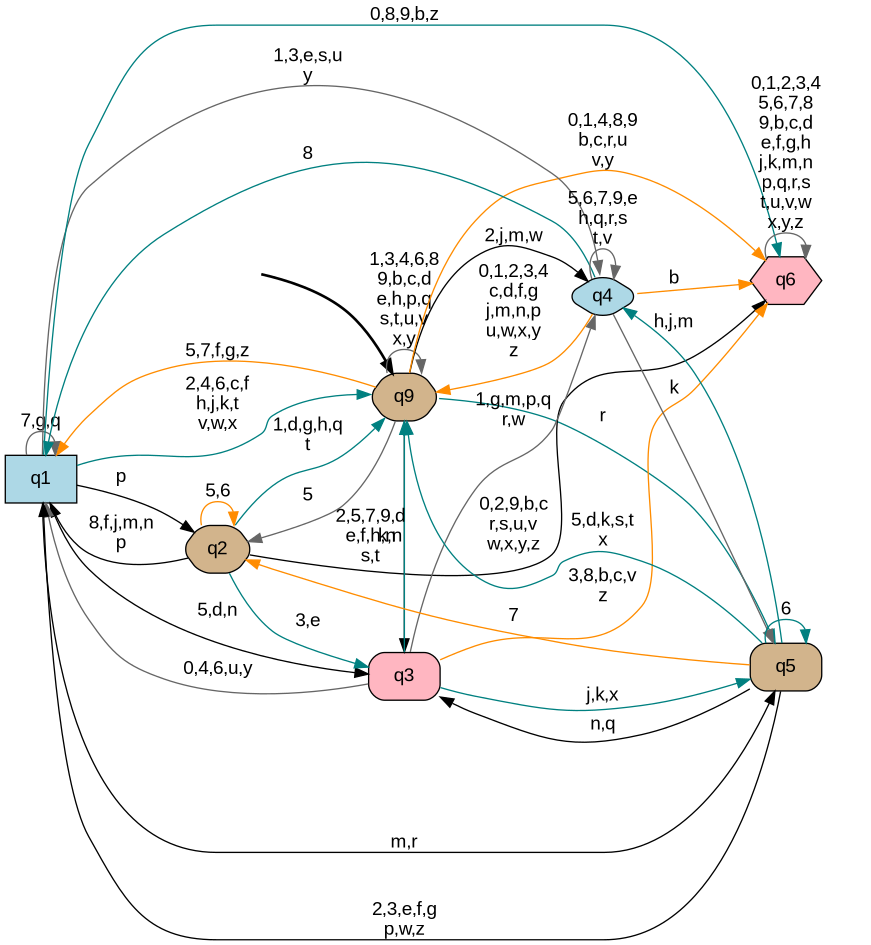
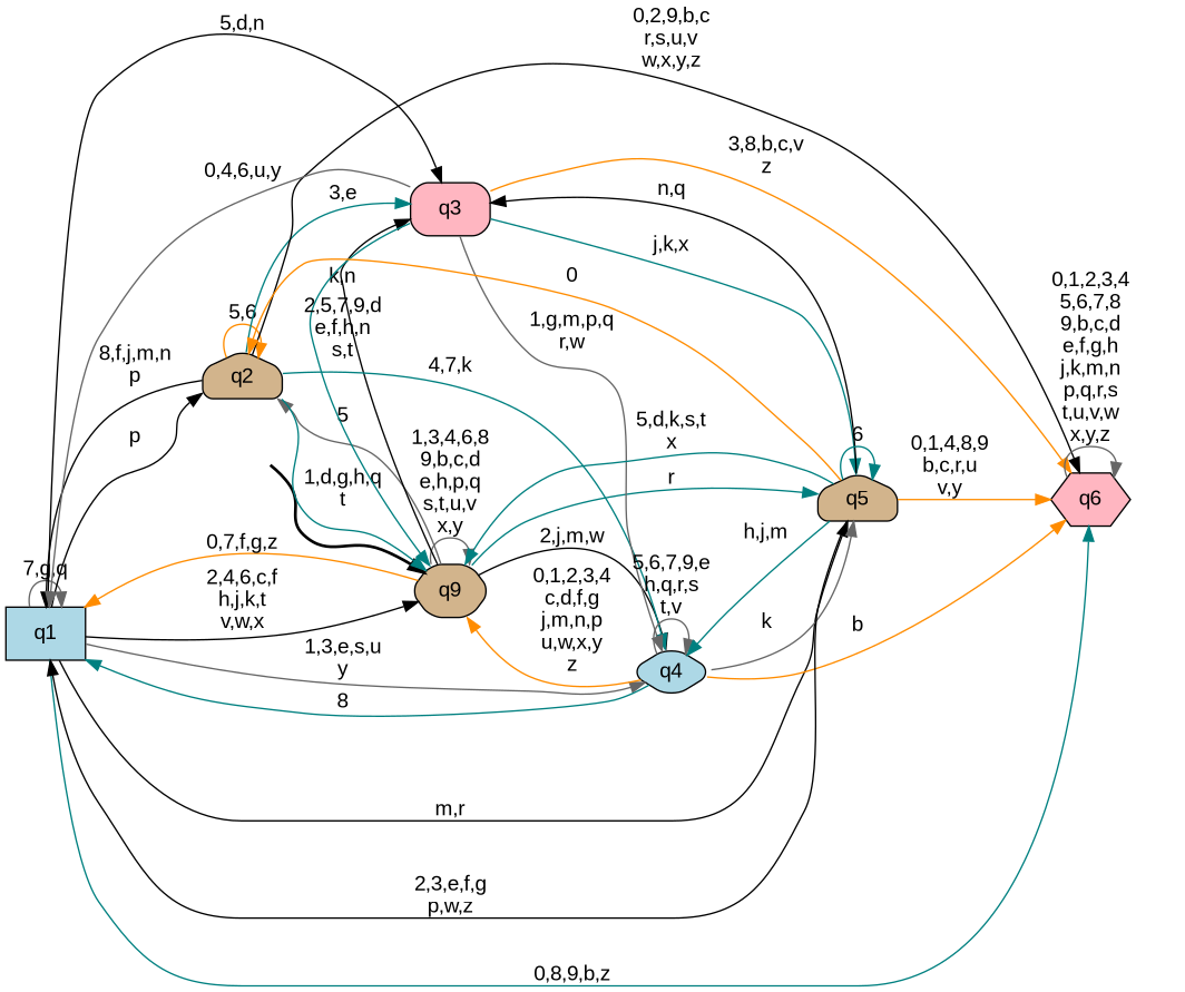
  digraph {
    fontname="Liberation Sans"
    rankdir=LR
    node [fontname="Liberation Sans" shape=hexagon style="rounded,filled" color=black fillcolor=tan]
    edge [color=teal fontname="Liberation Sans"]
    __start0 [height=0 shape=none style=invis width=0 color="" fillcolor=""]
    n2 [label=q9]
    n3 [fillcolor=lightblue label=q1 shape=box style=filled]
-   n4 [label=q2]
+   n4 [label=q2 shape=house]
    n5 [fillcolor=lightpink label=q3 shape=box]
    n6 [fillcolor=lightblue label=q4 shape=diamond]
-   n7 [label=q5 shape=box]
+   n7 [label=q5 shape=house]
    n8 [fillcolor=lightpink label=q6 style=filled]
    subgraph cluster_1 {
      nodesep=0.15
      ranksep=0.15
      style=invis
      __start0
      n2
    }
    __start0 -> n2 [color=black penwidth=2]
    n2 -> n2 [color=gray40 label="1,3,4,6,8\n9,b,c,d\ne,h,p,q\ns,t,u,v\nx,y"]
-   n2 -> n3 [color=darkorange label="5,7,f,g,z"]
+   n2 -> n3 [color=darkorange label="0,7,f,g,z"]
    n2 -> n4 [color=gray40 label=5]
    n2 -> n5 [color=black label="k,n"]
    n2 -> n6 [color=black label="2,j,m,w"]
    n2 -> n7 [label=r]
-   n3 -> n2 [label="2,4,6,c,f\nh,j,k,t\nv,w,x"]
+   n3 -> n2 [color=black label="2,4,6,c,f\nh,j,k,t\nv,w,x"]
    n3 -> n3 [color=gray40 label="7,g,q"]
    n3 -> n4 [color=black label=p]
    n3 -> n5 [color=black label="5,d,n"]
    n3 -> n6 [color=gray40 label="1,3,e,s,u\ny"]
    n3 -> n7 [color=black label="m,r"]
    n3 -> n8 [label="0,8,9,b,z"]
    n4 -> n2 [label="1,d,g,h,q\nt"]
    n4 -> n3 [color=black label="8,f,j,m,n\np"]
    n4 -> n4 [color=darkorange label="5,6"]
    n4 -> n5 [label="3,e"]
+   n4 -> n6 [label="4,7,k"]
    n4 -> n8 [color=black label="0,2,9,b,c\nr,s,u,v\nw,x,y,z"]
    n5 -> n2 [label="2,5,7,9,d\ne,f,h,n\ns,t"]
    n5 -> n3 [color=gray40 label="0,4,6,u,y"]
    n5 -> n6 [color=gray40 label="1,g,m,p,q\nr,w"]
    n5 -> n7 [label="j,k,x"]
    n5 -> n8 [color=darkorange label="3,8,b,c,v\nz"]
    n6 -> n2 [color=darkorange label="0,1,2,3,4\nc,d,f,g\nj,m,n,p\nu,w,x,y\nz"]
    n6 -> n3 [label=8]
    n6 -> n6 [color=gray40 label="5,6,7,9,e\nh,q,r,s\nt,v"]
    n6 -> n7 [color=gray40 label=k]
    n6 -> n8 [color=darkorange label=b]
    n7 -> n2 [label="5,d,k,s,t\nx"]
    n7 -> n3 [color=black label="2,3,e,f,g\np,w,z"]
-   n7 -> n4 [color=darkorange label=7]
+   n7 -> n4 [color=darkorange label=0]
    n7 -> n5 [color=black label="n,q"]
    n7 -> n6 [label="h,j,m"]
    n7 -> n7 [label=6]
-   n2 -> n8 [color=darkorange label="0,1,4,8,9\nb,c,r,u\nv,y"]
+   n7 -> n8 [color=darkorange label="0,1,4,8,9\nb,c,r,u\nv,y"]
    n8 -> n8 [color=gray40 label="0,1,2,3,4\n5,6,7,8\n9,b,c,d\ne,f,g,h\nj,k,m,n\np,q,r,s\nt,u,v,w\nx,y,z"]
  }
